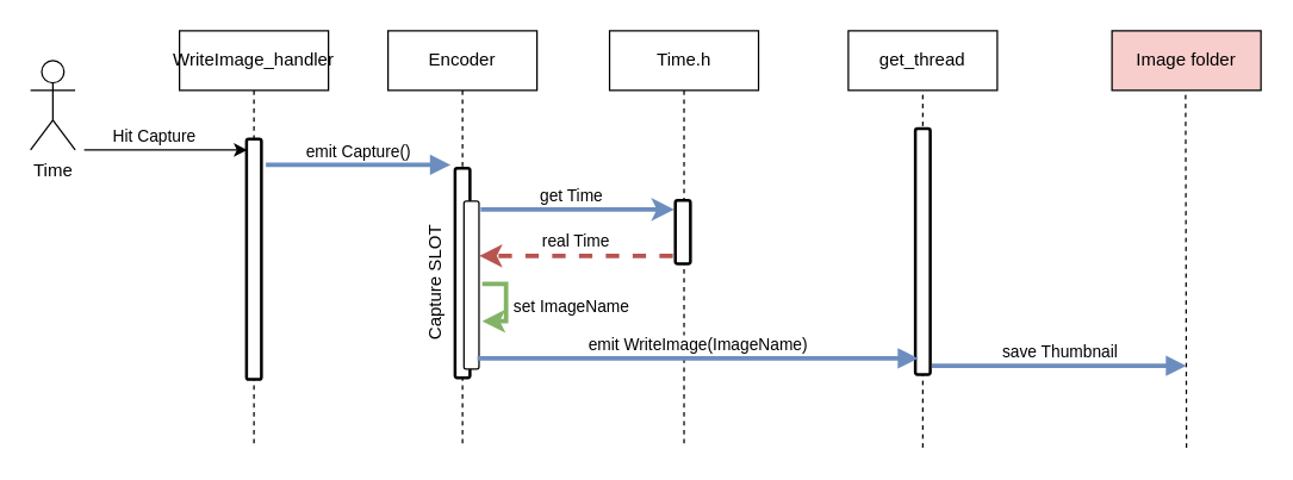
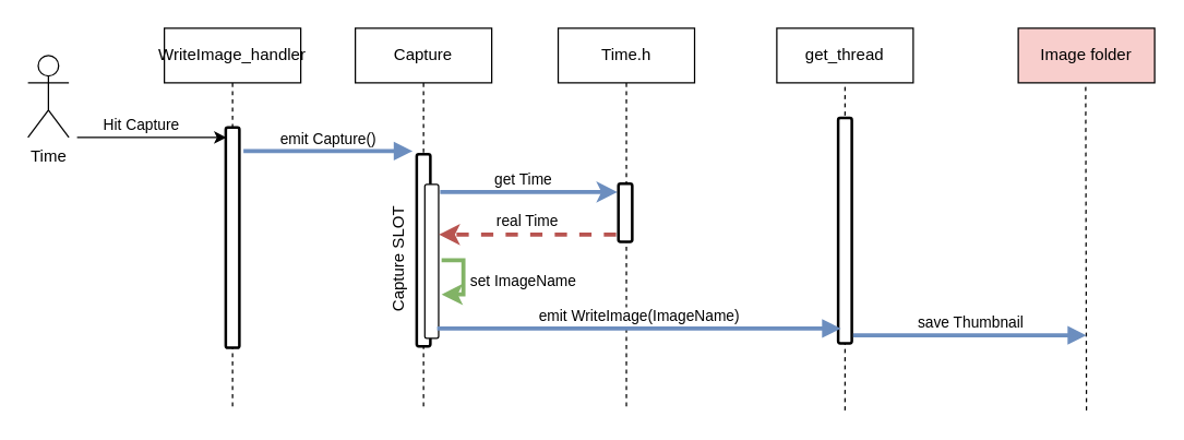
  <mxCell id="0" />
  <mxCell id="1" parent="0" />
  <mxCell id="2" value="WriteImage_handler" style="shape=umlLifeline;perimeter=lifelinePerimeter;whiteSpace=wrap;html=1;container=0;dropTarget=0;collapsible=0;recursiveResize=0;outlineConnect=0;portConstraint=eastwest;newEdgeStyle={&quot;edgeStyle&quot;:&quot;elbowEdgeStyle&quot;,&quot;elbow&quot;:&quot;vertical&quot;,&quot;curved&quot;:0,&quot;rounded&quot;:0};" parent="1" vertex="1"><mxGeometry x="120" y="20" width="100" height="280" as="geometry" /></mxCell>
- <mxCell id="3" value="Encoder" style="shape=umlLifeline;perimeter=lifelinePerimeter;whiteSpace=wrap;html=1;container=0;dropTarget=0;collapsible=0;recursiveResize=0;outlineConnect=0;portConstraint=eastwest;newEdgeStyle={&quot;edgeStyle&quot;:&quot;elbowEdgeStyle&quot;,&quot;elbow&quot;:&quot;vertical&quot;,&quot;curved&quot;:0,&quot;rounded&quot;:0};" parent="1" vertex="1"><mxGeometry x="260" y="20" width="100" height="280" as="geometry" /></mxCell>
+ <mxCell id="3" value="Capture" style="shape=umlLifeline;perimeter=lifelinePerimeter;whiteSpace=wrap;html=1;container=0;dropTarget=0;collapsible=0;recursiveResize=0;outlineConnect=0;portConstraint=eastwest;newEdgeStyle={&quot;edgeStyle&quot;:&quot;elbowEdgeStyle&quot;,&quot;elbow&quot;:&quot;vertical&quot;,&quot;curved&quot;:0,&quot;rounded&quot;:0};" parent="1" vertex="1"><mxGeometry x="260" y="20" width="100" height="280" as="geometry" /></mxCell>
  <mxCell id="4" value="emit Capture()" style="html=1;verticalAlign=bottom;endArrow=block;edgeStyle=elbowEdgeStyle;elbow=vertical;curved=0;rounded=0;strokeWidth=3;fillColor=#dae8fc;strokeColor=#6c8ebf;" parent="1" edge="1"><mxGeometry relative="1" as="geometry"><mxPoint x="178" y="110" as="sourcePoint" /><Array as="points"><mxPoint x="257" y="110" /></Array><mxPoint x="302" y="110" as="targetPoint" /></mxGeometry></mxCell>
  <mxCell id="5" value="get_thread" style="rounded=0;whiteSpace=wrap;html=1;" parent="1" vertex="1"><mxGeometry x="569" y="20" width="100" height="40" as="geometry" /></mxCell>
  <mxCell id="6" value="" style="rounded=1;whiteSpace=wrap;html=1;rotation=90;strokeWidth=2;" parent="1" vertex="1"><mxGeometry x="239.62" y="177.65" width="140.76" height="10" as="geometry" /></mxCell>
  <mxCell id="7" value="Time" style="shape=umlActor;verticalLabelPosition=bottom;verticalAlign=top;html=1;outlineConnect=0;" parent="1" vertex="1"><mxGeometry x="20" y="40" width="30" height="60" as="geometry" /></mxCell>
  <mxCell id="8" value="" style="rounded=1;whiteSpace=wrap;html=1;rotation=90;strokeWidth=2;" parent="1" vertex="1"><mxGeometry x="89.31" y="168.48" width="161.39" height="10" as="geometry" /></mxCell>
  <mxCell id="9" value="" style="endArrow=classic;html=1;rounded=0;" parent="1" edge="1"><mxGeometry width="50" height="50" relative="1" as="geometry"><mxPoint x="56" y="100" as="sourcePoint" /><mxPoint x="165.5" y="100" as="targetPoint" /></mxGeometry></mxCell>
  <mxCell id="10" value="Hit Capture" style="edgeLabel;html=1;align=center;verticalAlign=middle;resizable=0;points=[];" parent="9" vertex="1" connectable="0"><mxGeometry x="-0.16" y="-1" relative="1" as="geometry"><mxPoint y="-11" as="offset" /></mxGeometry></mxCell>
  <mxCell id="11" value="Image folder" style="rounded=0;whiteSpace=wrap;html=1;fillColor=#f8cecc;" parent="1" vertex="1"><mxGeometry x="746" y="20" width="100" height="40" as="geometry" /></mxCell>
  <mxCell id="12" value="" style="endArrow=none;dashed=1;html=1;rounded=0;entryX=0.5;entryY=1;entryDx=0;entryDy=0;" parent="1" edge="1"><mxGeometry width="50" height="50" relative="1" as="geometry"><mxPoint x="796" y="300" as="sourcePoint" /><mxPoint x="795.41" y="60.94" as="targetPoint" /></mxGeometry></mxCell>
  <mxCell id="13" value="" style="endArrow=classic;html=1;rounded=0;strokeWidth=3;fillColor=#dae8fc;strokeColor=#6c8ebf;" parent="1" edge="1"><mxGeometry width="50" height="50" relative="1" as="geometry"><mxPoint x="322.21" y="140" as="sourcePoint" /><mxPoint x="452.21" y="140" as="targetPoint" /></mxGeometry></mxCell>
  <mxCell id="14" value="get Time" style="edgeLabel;html=1;align=center;verticalAlign=middle;resizable=0;points=[];" parent="13" vertex="1" connectable="0"><mxGeometry x="-0.301" y="-2" relative="1" as="geometry"><mxPoint x="15" y="-12" as="offset" /></mxGeometry></mxCell>
  <mxCell id="15" value="Time.h" style="shape=umlLifeline;perimeter=lifelinePerimeter;whiteSpace=wrap;html=1;container=0;dropTarget=0;collapsible=0;recursiveResize=0;outlineConnect=0;portConstraint=eastwest;newEdgeStyle={&quot;edgeStyle&quot;:&quot;elbowEdgeStyle&quot;,&quot;elbow&quot;:&quot;vertical&quot;,&quot;curved&quot;:0,&quot;rounded&quot;:0};" parent="1" vertex="1"><mxGeometry x="408.72" y="20" width="100" height="280" as="geometry" /></mxCell>
  <mxCell id="16" value="" style="rounded=1;whiteSpace=wrap;html=1;rotation=90;" parent="1" vertex="1"><mxGeometry x="259.56" y="185.71" width="112.91" height="10.12" as="geometry" /></mxCell>
  <mxCell id="17" value="" style="rounded=1;whiteSpace=wrap;html=1;rotation=90;strokeWidth=2;" parent="1" vertex="1"><mxGeometry x="436.67" y="150.14" width="42.52" height="10.12" as="geometry" /></mxCell>
  <mxCell id="18" value="" style="endArrow=classic;html=1;rounded=0;dashed=1;fillColor=#f8cecc;strokeColor=#b85450;strokeWidth=3;" parent="1" edge="1"><mxGeometry width="50" height="50" relative="1" as="geometry"><mxPoint x="451.19" y="171.15" as="sourcePoint" /><mxPoint x="321.214" y="171.15" as="targetPoint" /></mxGeometry></mxCell>
  <mxCell id="19" value="real Time" style="edgeLabel;html=1;align=center;verticalAlign=middle;resizable=0;points=[];" parent="18" vertex="1" connectable="0"><mxGeometry x="-0.301" y="-2" relative="1" as="geometry"><mxPoint x="-21" y="-9" as="offset" /></mxGeometry></mxCell>
  <mxCell id="20" value="" style="endArrow=classic;html=1;rounded=0;strokeWidth=3;fillColor=#d5e8d4;strokeColor=#82b366;" parent="1" edge="1"><mxGeometry width="50" height="50" relative="1" as="geometry"><mxPoint x="323.23" y="190" as="sourcePoint" /><mxPoint x="323.23" y="215" as="targetPoint" /><Array as="points"><mxPoint x="339.23" y="190" /><mxPoint x="339.23" y="215" /></Array></mxGeometry></mxCell>
  <mxCell id="21" value="set ImageName" style="edgeLabel;html=1;align=center;verticalAlign=middle;resizable=0;points=[];" parent="20" vertex="1" connectable="0"><mxGeometry x="-0.064" y="-1" relative="1" as="geometry"><mxPoint x="44" y="3" as="offset" /></mxGeometry></mxCell>
  <mxCell id="22" value="" style="endArrow=none;dashed=1;html=1;rounded=0;entryX=0.5;entryY=1;entryDx=0;entryDy=0;" parent="1" edge="1"><mxGeometry width="50" height="50" relative="1" as="geometry"><mxPoint x="619" y="300" as="sourcePoint" /><mxPoint x="618.99" y="60.94" as="targetPoint" /></mxGeometry></mxCell>
  <mxCell id="23" value="" style="rounded=1;whiteSpace=wrap;html=1;rotation=90;strokeWidth=2;" parent="1" vertex="1"><mxGeometry x="536.44" y="163.27" width="165.09" height="10" as="geometry" /></mxCell>
  <mxCell id="24" value="emit WriteImage(ImageName)" style="html=1;verticalAlign=bottom;endArrow=block;edgeStyle=elbowEdgeStyle;elbow=vertical;curved=0;rounded=0;strokeWidth=3;fillColor=#dae8fc;strokeColor=#6c8ebf;" parent="1" edge="1"><mxGeometry relative="1" as="geometry"><mxPoint x="320" y="240" as="sourcePoint" /><Array as="points"><mxPoint x="416" y="240" /></Array><mxPoint y="240" as="targetPoint" x="616" /></mxGeometry></mxCell>
  <mxCell id="25" value="save Thumbnail" style="html=1;verticalAlign=bottom;endArrow=block;edgeStyle=elbowEdgeStyle;elbow=vertical;curved=0;rounded=0;strokeWidth=3;fillColor=#dae8fc;strokeColor=#6c8ebf;" parent="1" edge="1"><mxGeometry relative="1" as="geometry"><mxPoint x="625" y="245" as="sourcePoint" /><Array as="points"><mxPoint x="721" y="245" /></Array><mxPoint x="796" y="245" as="targetPoint" /></mxGeometry></mxCell>
  <mxCell id="26" value="Capture SLOT" style="text;html=1;strokeColor=none;fillColor=none;align=center;verticalAlign=middle;whiteSpace=wrap;rounded=0;rotation=-90;" parent="1" vertex="1"><mxGeometry x="250" y="174.24" width="84" height="30" as="geometry" /></mxCell>
